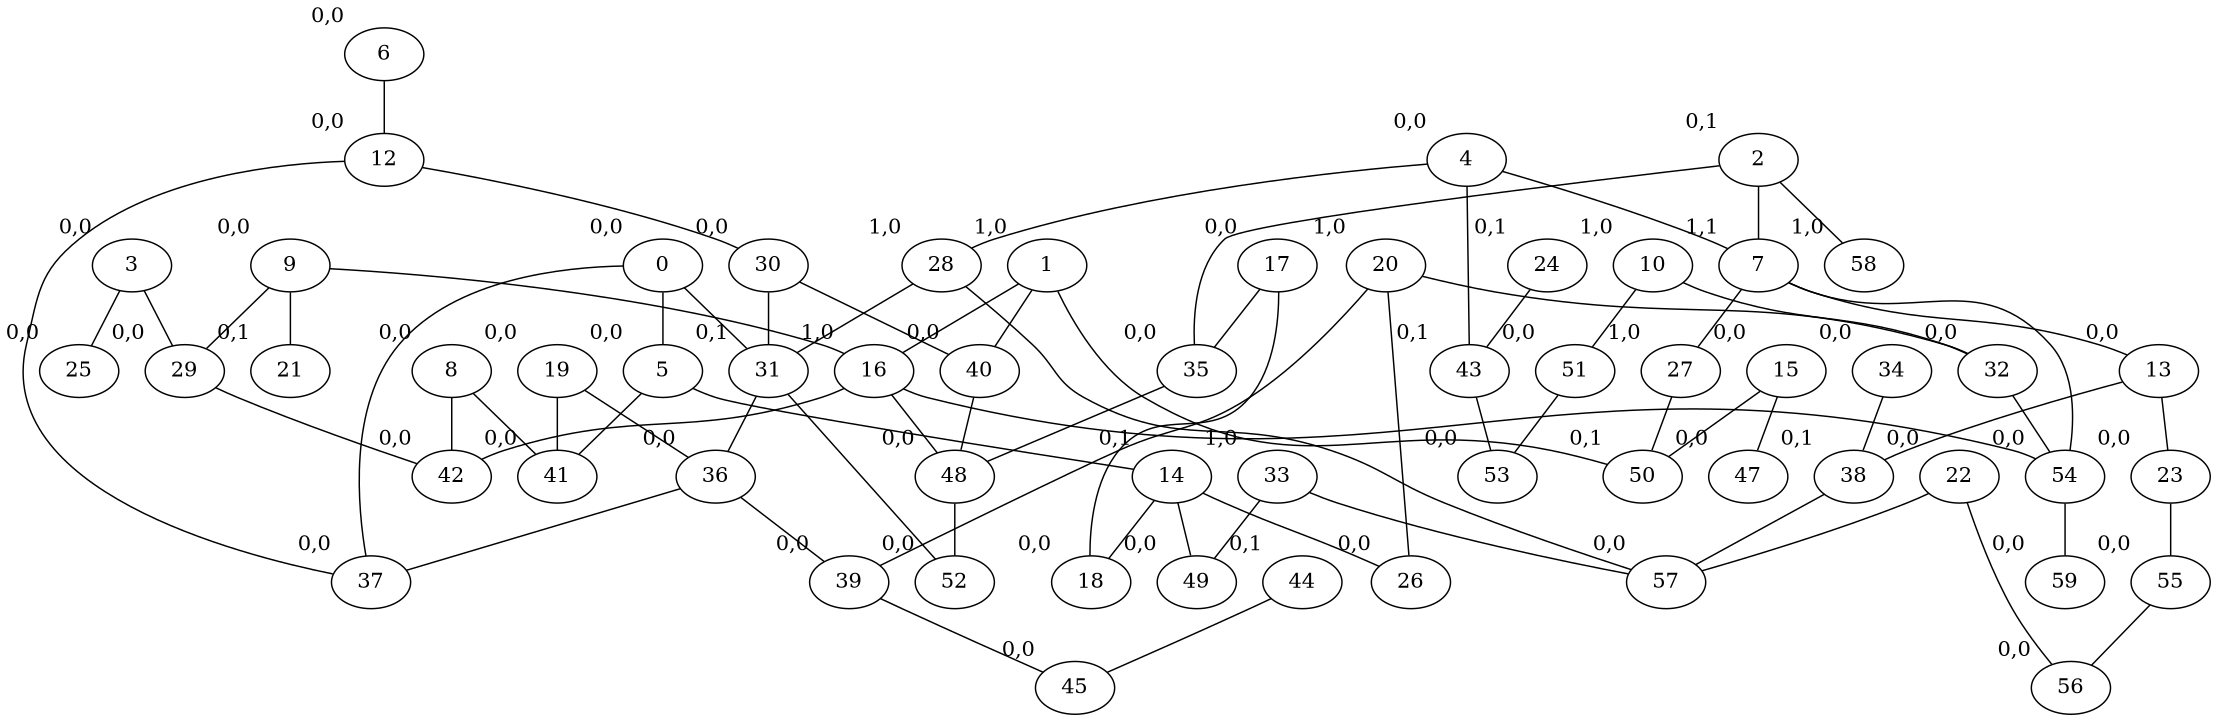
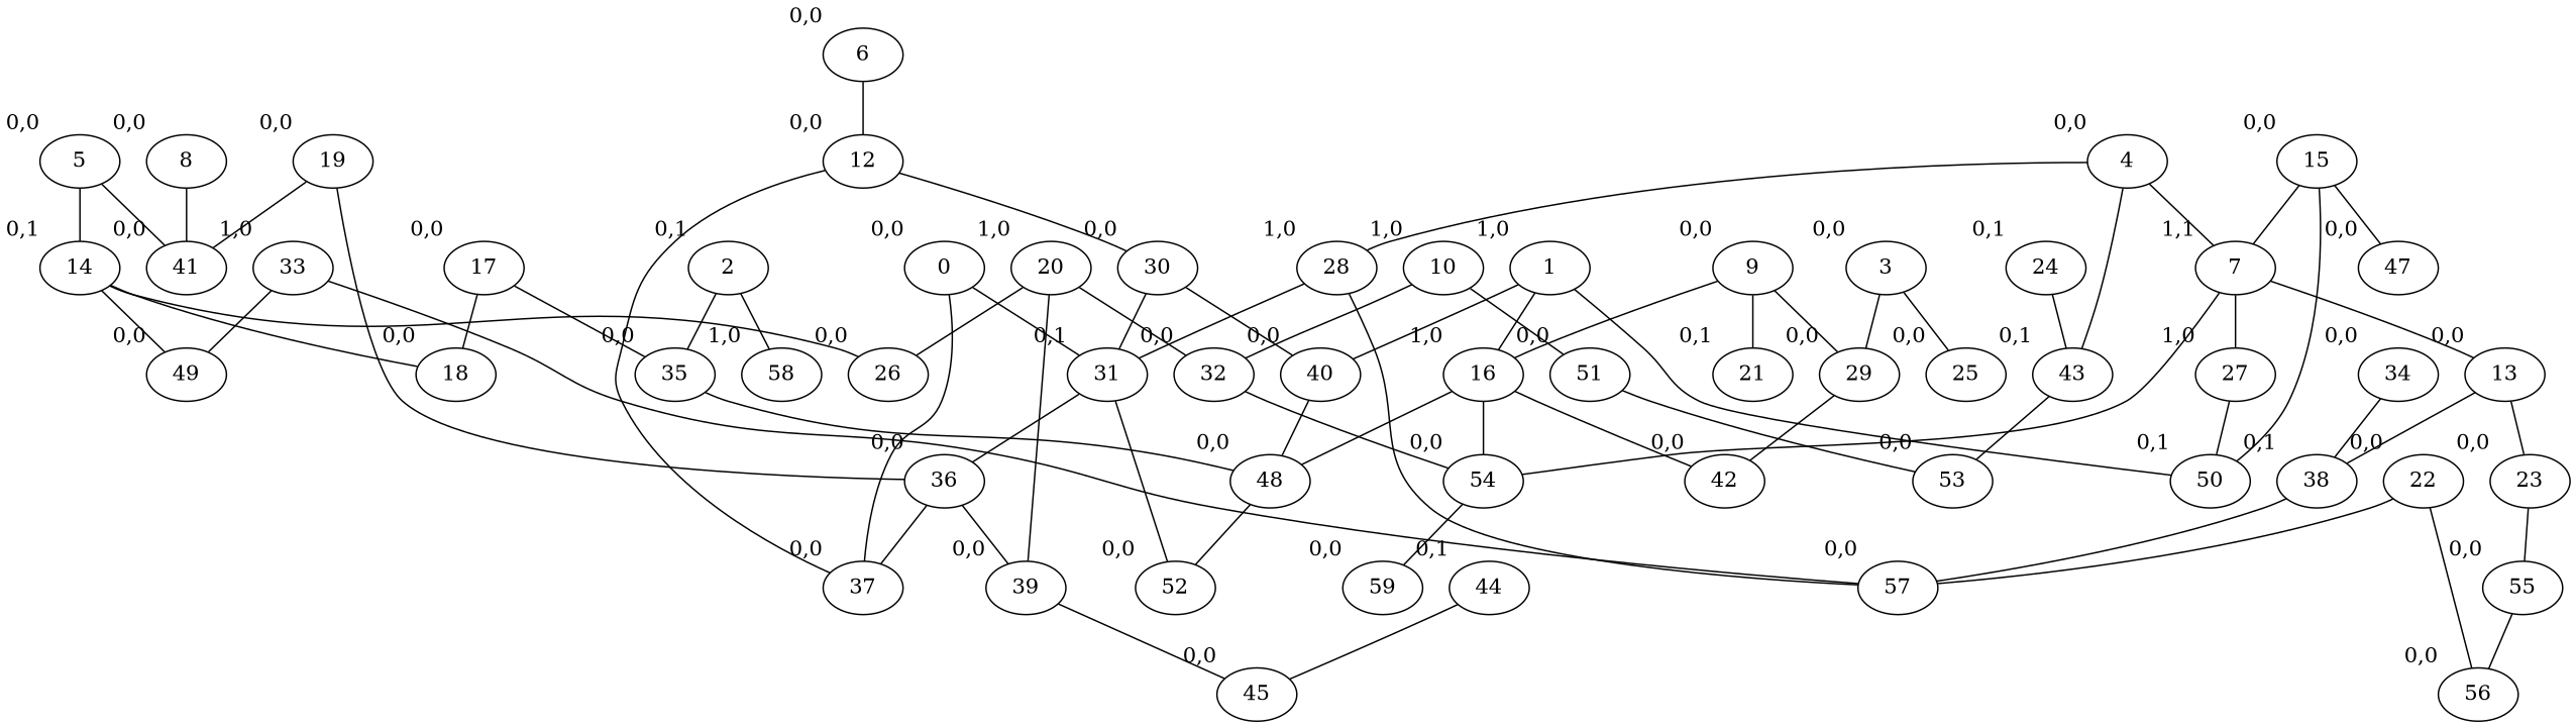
  graph {
    node [xlabel="0,0"]
    8
    42
    41
    3
    25
    29
    7 [xlabel="1,1"]
    4
    43 [xlabel="0,1"]
    28 [xlabel="1,0"]
    27 [xlabel="1,0"]
    54
    13
    53
    31 [xlabel="0,1"]
    57
    50 [xlabel="0,1"]
    59
    38 [xlabel="0,1"]
    23
    52
    36
    30
    40
    48
    37
    39
    9
    16 [xlabel="1,0"]
    21 [xlabel="0,1"]
    12
    6
    55
    56
    35
    34
    45
    1 [xlabel="1,0"]
    15
    47
    58 [xlabel="1,0"]
    33 [xlabel="1,0"]
    49
    32
    14 [xlabel="0,1"]
    26
    18
    10 [xlabel="1,0"]
    51
    0
    5
    2 [xlabel="0,1"]
    22
    17
    24 [xlabel="0,1"]
    19
    44 [xlabel="0,1"]
    20 [xlabel="1,0"]
-   8 -- 42
    8 -- 41
    3 -- 25
    3 -- 29
    29 -- 42
    7 -- 27
    7 -- 54
    7 -- 13
    4 -- 7
    4 -- 43
    4 -- 28
    43 -- 53
    28 -- 31
    28 -- 57
    27 -- 50
    54 -- 59
    13 -- 38
    13 -- 23
    31 -- 52
    31 -- 36
    38 -- 57
    23 -- 55
    36 -- 37
    36 -- 39
    30 -- 31
    30 -- 40
    40 -- 48
    48 -- 52
    39 -- 45
    9 -- 29
    9 -- 16
    9 -- 21
    16 -- 42
    16 -- 54
    16 -- 48
    12 -- 30
    12 -- 37
    6 -- 12
    55 -- 56
    35 -- 48
    34 -- 38
    1 -- 50
    1 -- 40
    1 -- 16
    15 -- 50
    15 -- 47
    33 -- 57
    33 -- 49
    32 -- 54
    14 -- 49
    14 -- 26
    14 -- 18
    10 -- 32
    10 -- 51
    51 -- 53
    0 -- 31
    0 -- 37
-   0 -- 5
    5 -- 41
    5 -- 14
-   2 -- 7
+   15 -- 7
    2 -- 35
    2 -- 58
    22 -- 57
    22 -- 56
    17 -- 35
    17 -- 18
    24 -- 43
    19 -- 41
    19 -- 36
    44 -- 45
    20 -- 39
    20 -- 32
    20 -- 26
  }
